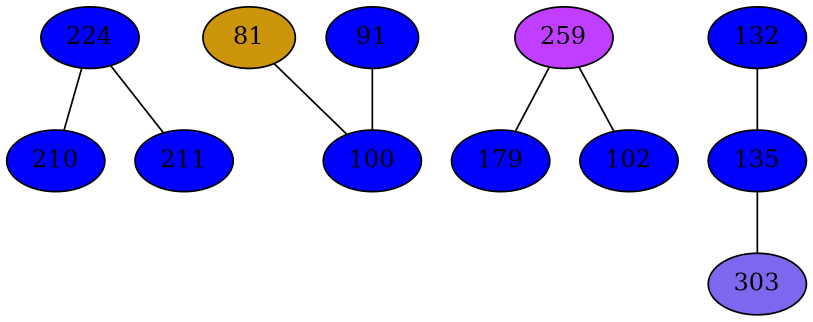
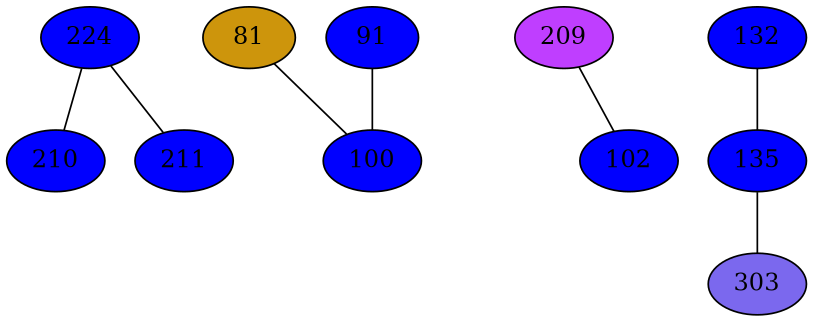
  strict graph {
    node [fillcolor=blue1 style=filled]
    n1 [label=224]
    n2 [label=210]
    n3 [label=211]
    n4 [fillcolor=darkgoldenrod3 label=81]
    n5 [label=100]
    n6 [label=91]
-   n7 [fillcolor=darkorchid1 label=259]
-   n8 [label=179]
+   n7 [fillcolor=darkorchid1 label=209]
    n9 [label=102]
    n10 [label=132]
    n11 [label=135]
    n12 [fillcolor=mediumslateblue label=303]
    n1 -- n2
    n1 -- n3
    n4 -- n5
    n6 -- n5
-   n7 -- n8
    n7 -- n9
    n10 -- n11
    n11 -- n12
  }
